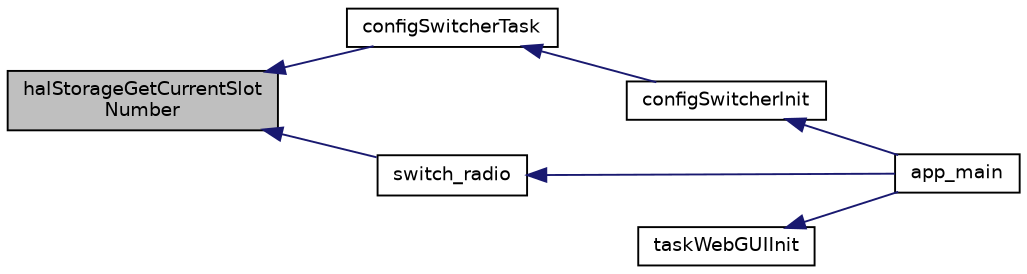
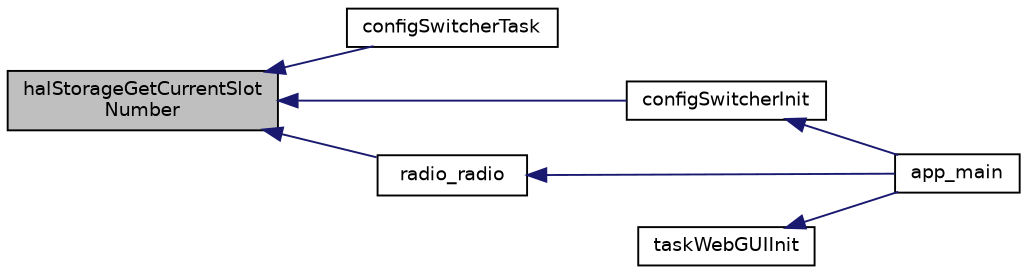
  digraph {
    rankdir=LR
    node [color=black fillcolor=white fontname=Helvetica fontsize=10 shape=record style=filled]
    edge [color=midnightblue dir=back fontname=Helvetica fontsize=10 labelfontname=Helvetica labelfontsize=10 style=solid]
    n1 [fillcolor=grey75 fontcolor=black height=0.2 label="halStorageGetCurrentSlot\lNumber" width=0.4]
    n2 [height=0.2 label=configSwitcherTask width=0.4]
-   n3 [height=0.2 label=switch_radio width=0.4]
+   n3 [height=0.2 label=radio_radio width=0.4]
    n4 [height=0.2 label=configSwitcherInit width=0.4]
    n5 [height=0.2 label=app_main width=0.4]
    n6 [height=0.2 label=taskWebGUIInit width=0.4]
    n1 -> n2
    n1 -> n3
-   n2 -> n4
+   n1 -> n4
    n3 -> n5
    n4 -> n5
    n6 -> n5
  }
